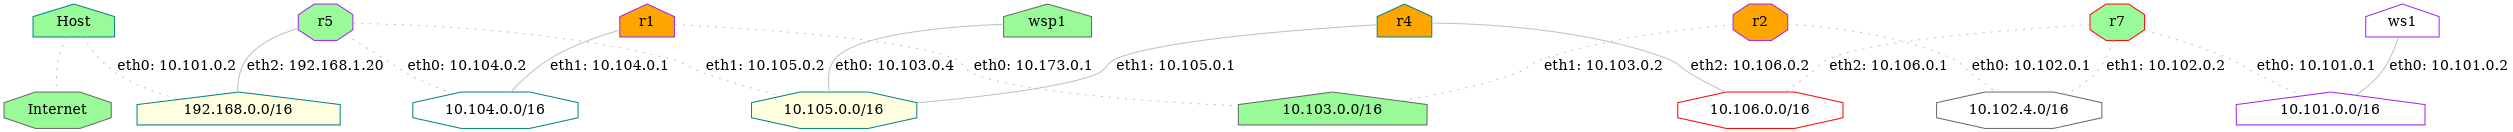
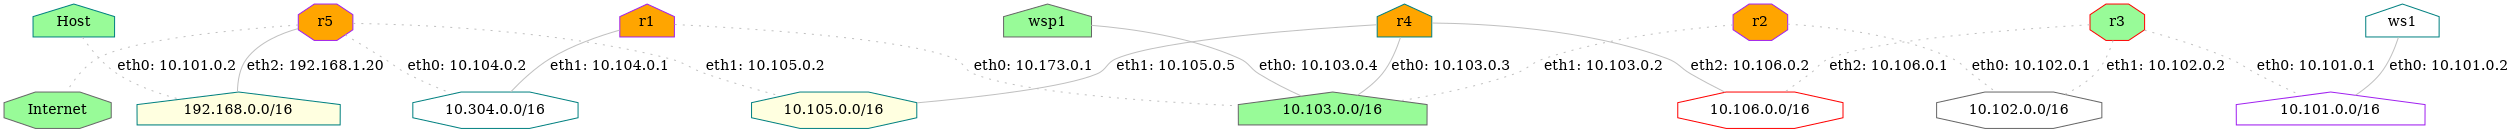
  graph {
    node [color=teal fillcolor=palegreen shape=house style=filled]
    edge [color=gray style=dotted]
    n1 [fillcolor=lightyellow label="192.168.0.0/16"]
    Host
    n3 [color=gray40 label=Internet shape=octagon]
    r1 [color=purple fillcolor=orange]
    n5 [color=gray40 label="10.103.0.0/16"]
-   n6 [fillcolor=white label="10.104.0.0/16" shape=octagon]
+   n6 [fillcolor=white label="10.304.0.0/16" shape=octagon]
    r2 [color=purple fillcolor=orange shape=octagon]
-   n8 [color=gray40 fillcolor=white label="10.102.4.0/16" shape=octagon]
-   r3 [color=red shape=octagon label=r7]
+   n8 [color=gray40 fillcolor=white label="10.102.0.0/16" shape=octagon]
+   r3 [color=red shape=octagon]
    n10 [color=red fillcolor=white label="10.106.0.0/16" shape=octagon]
    n11 [color=purple fillcolor=white label="10.101.0.0/16"]
    r4 [fillcolor=orange]
    n13 [fillcolor=lightyellow label="10.105.0.0/16" shape=octagon]
-   r5 [color=purple shape=octagon]
-   ws1 [color=purple fillcolor=white]
+   r5 [color=purple fillcolor=orange shape=octagon]
+   ws1 [fillcolor=white]
    wsp1 [color=gray40]
    Host -- n1 [label="eth0: 10.101.0.2"]
-   Host -- n3
+   r5 -- n3
    r1 -- n5 [label="eth0: 10.173.0.1"]
    r1 -- n6 [label="eth1: 10.104.0.1" style=solid]
    r2 -- n5 [label="eth1: 10.103.0.2"]
    r2 -- n8 [label="eth0: 10.102.0.1"]
    r3 -- n8 [label="eth1: 10.102.0.2"]
    r3 -- n10 [label="eth2: 10.106.0.1"]
    r3 -- n11 [label="eth0: 10.101.0.1"]
+   r4 -- n5 [label="eth0: 10.103.0.3" style=solid]
    r4 -- n10 [label="eth2: 10.106.0.2" style=solid]
-   r4 -- n13 [label="eth1: 10.105.0.1" style=solid]
+   r4 -- n13 [label="eth1: 10.105.0.5" style=solid]
    r5 -- n1 [label="eth2: 192.168.1.20" style=solid]
    r5 -- n6 [label="eth0: 10.104.0.2"]
    r5 -- n13 [label="eth1: 10.105.0.2"]
    ws1 -- n11 [label="eth0: 10.101.0.2" style=solid]
-   wsp1 -- n13 [label="eth0: 10.103.0.4" style=solid]
+   wsp1 -- n5 [label="eth0: 10.103.0.4" style=solid]
  }
